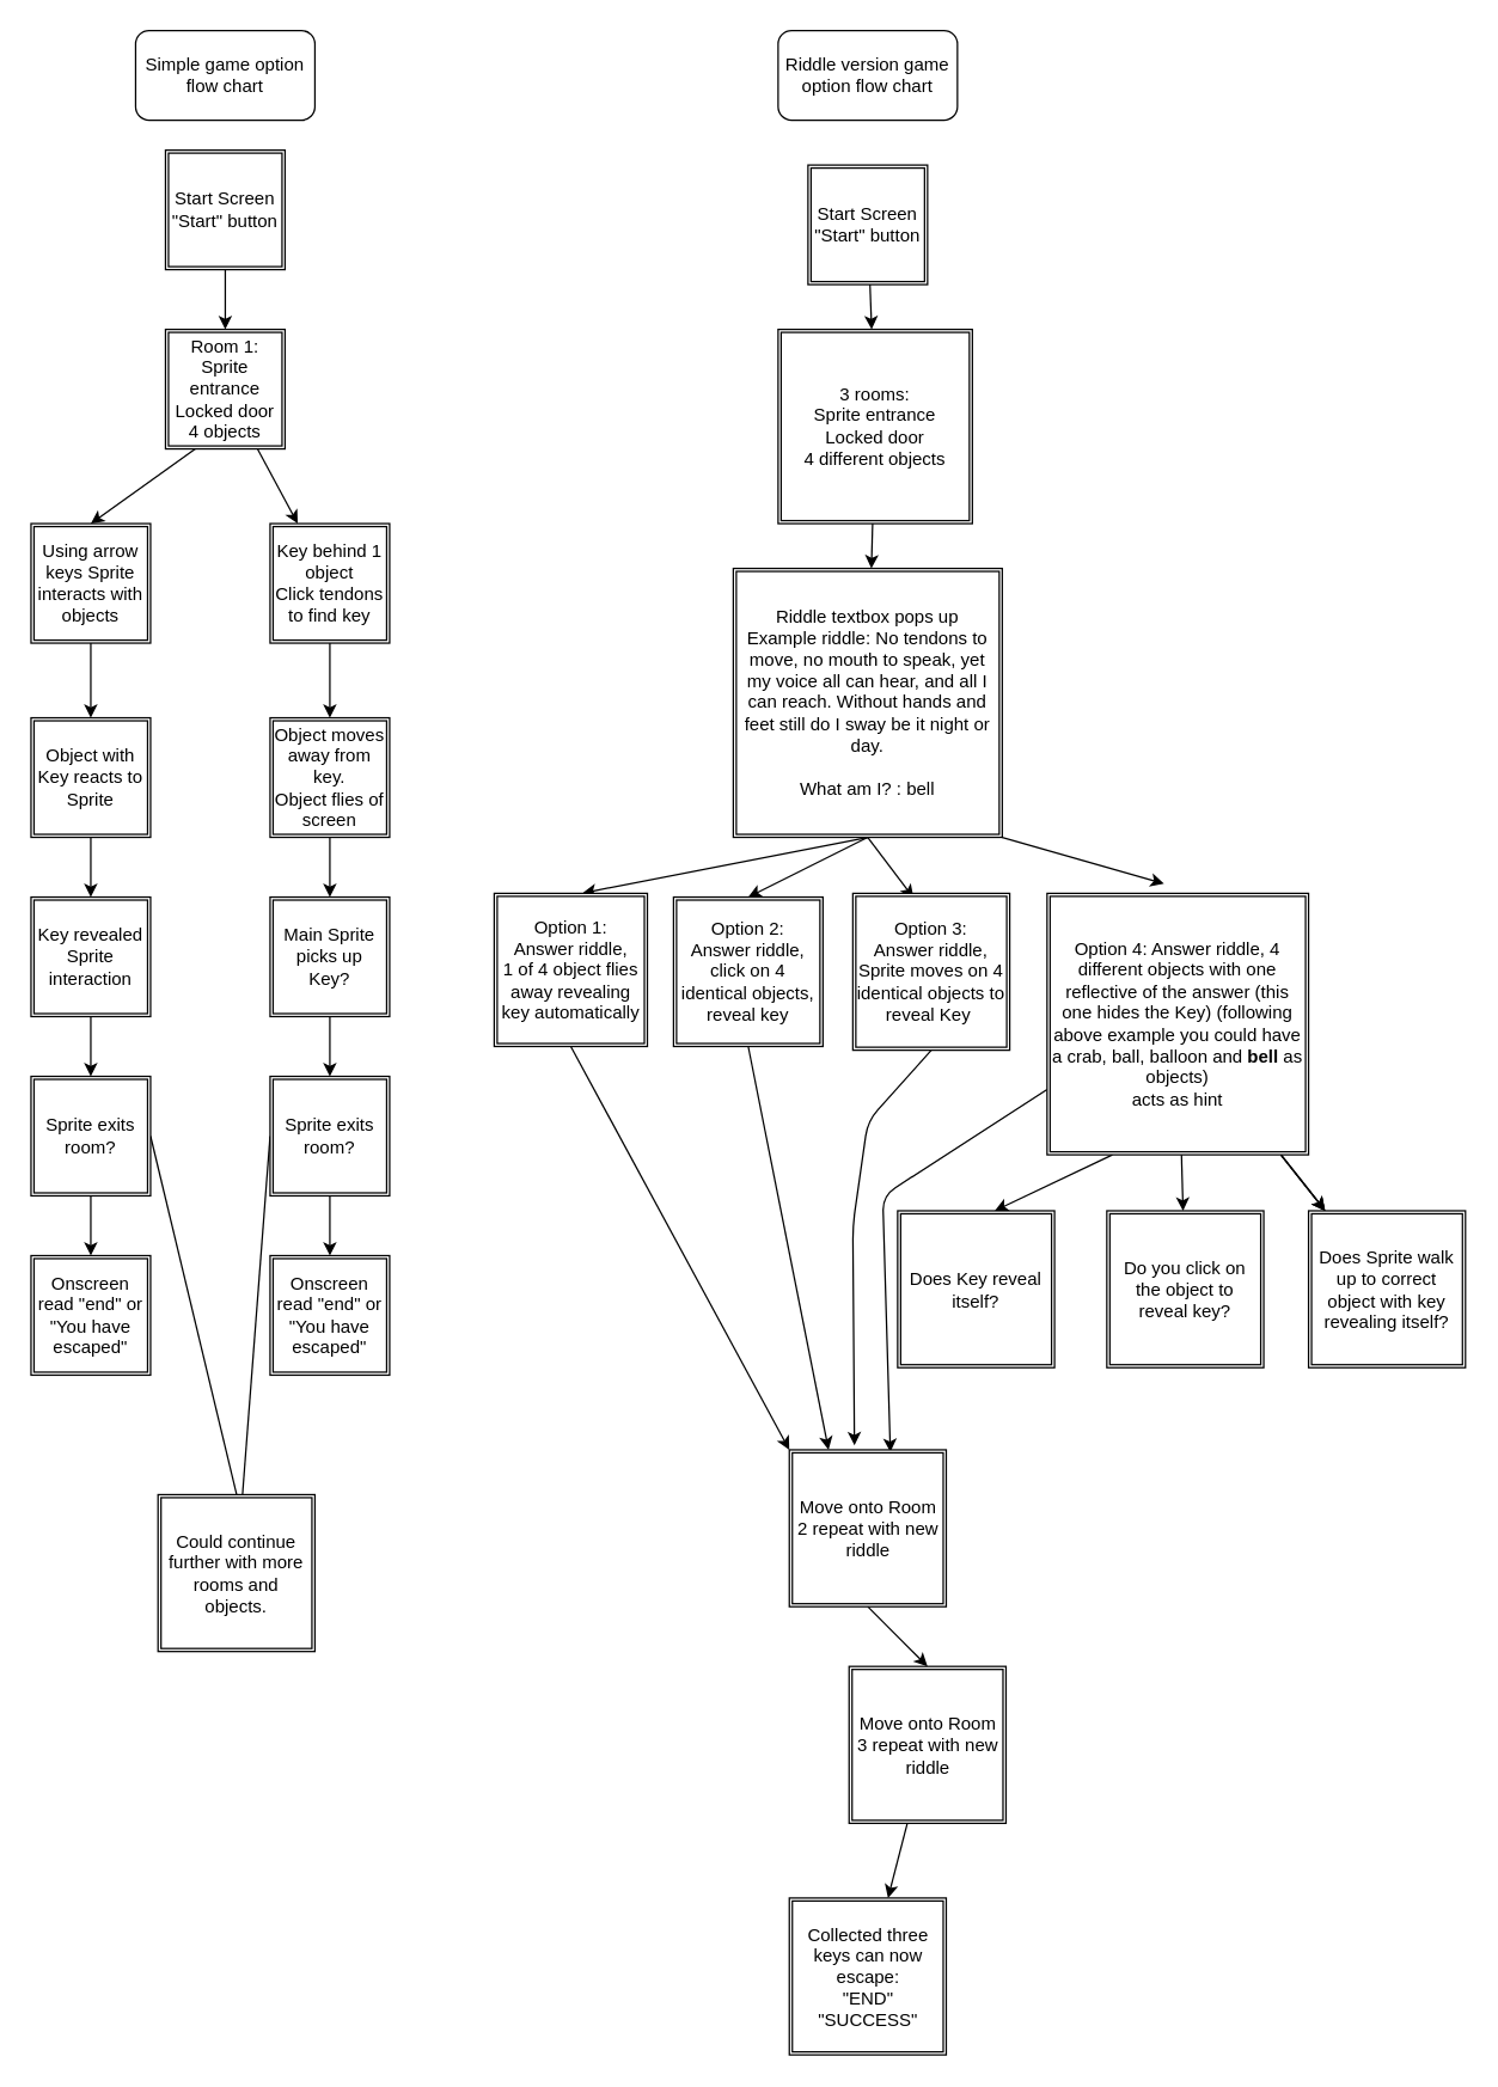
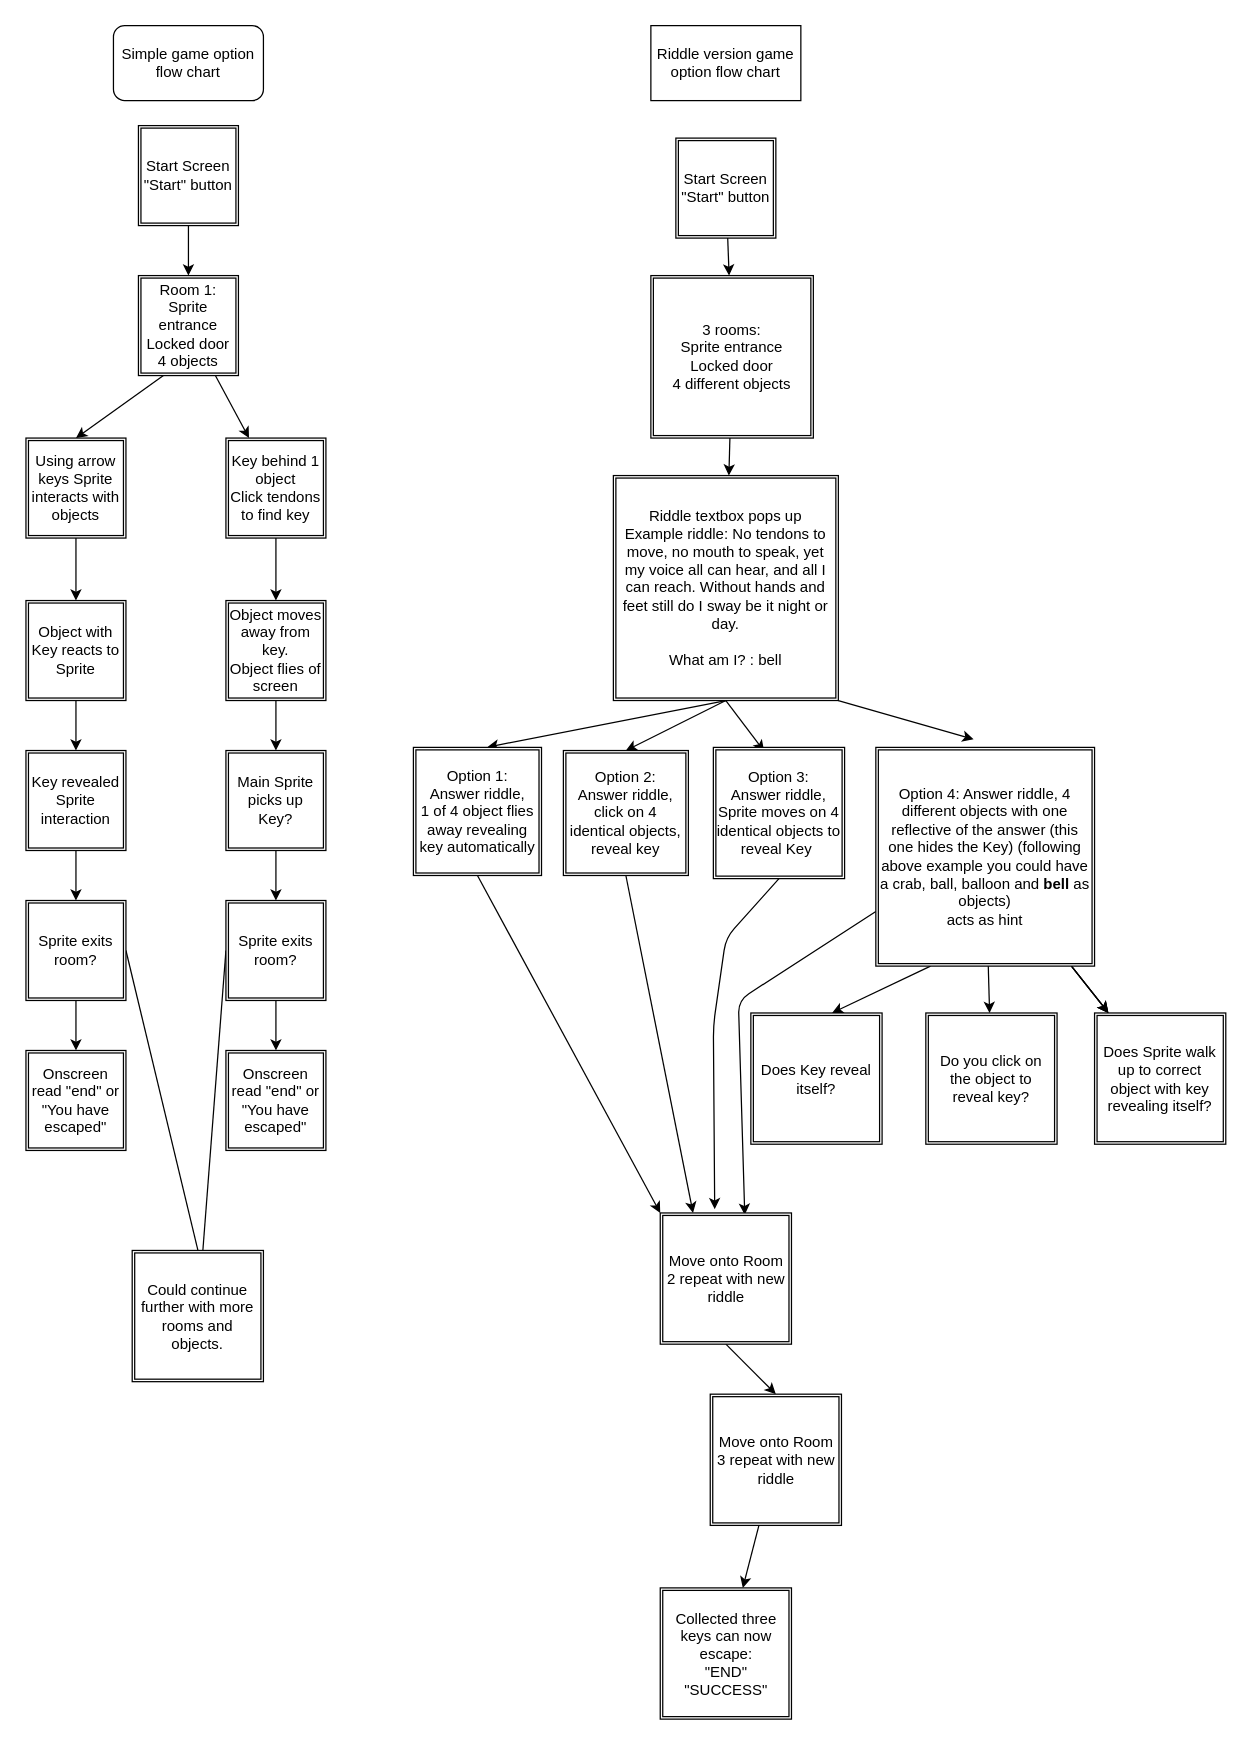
  <mxCell id="0" />
  <mxCell id="1" parent="0" />
  <mxCell id="2" value="" style="edgeStyle=none;html=1;" edge="1" parent="1" source="3" target="6"><mxGeometry relative="1" as="geometry" /></mxCell>
  <mxCell id="3" value="Start Screen&lt;br&gt;&quot;Start&quot; button" style="shape=ext;double=1;whiteSpace=wrap;html=1;aspect=fixed;" vertex="1" parent="1"><mxGeometry x="110" y="100" width="80" height="80" as="geometry" /></mxCell>
  <mxCell id="4" value="" style="edgeStyle=none;html=1;" edge="1" parent="1" source="6" target="8"><mxGeometry relative="1" as="geometry" /></mxCell>
  <mxCell id="5" style="edgeStyle=none;html=1;exitX=0.25;exitY=1;exitDx=0;exitDy=0;entryX=0.5;entryY=0;entryDx=0;entryDy=0;" edge="1" parent="1" source="6" target="18"><mxGeometry relative="1" as="geometry" /></mxCell>
  <mxCell id="6" value="Room 1:&lt;br&gt;Sprite entrance&lt;br&gt;Locked door&lt;br&gt;4 objects" style="shape=ext;double=1;whiteSpace=wrap;html=1;aspect=fixed;" vertex="1" parent="1"><mxGeometry x="110" y="220" width="80" height="80" as="geometry" /></mxCell>
  <mxCell id="7" value="" style="edgeStyle=none;html=1;" edge="1" parent="1" source="8" target="10"><mxGeometry relative="1" as="geometry" /></mxCell>
  <mxCell id="8" value="Key behind 1 object&lt;br&gt;Click tendons to find key" style="shape=ext;double=1;whiteSpace=wrap;html=1;aspect=fixed;" vertex="1" parent="1"><mxGeometry x="180" y="350" width="80" height="80" as="geometry" /></mxCell>
  <mxCell id="9" value="" style="edgeStyle=none;html=1;" edge="1" parent="1" source="10" target="12"><mxGeometry relative="1" as="geometry" /></mxCell>
  <mxCell id="10" value="Object moves away from key.&lt;br&gt;Object flies of screen" style="shape=ext;double=1;whiteSpace=wrap;html=1;aspect=fixed;" vertex="1" parent="1"><mxGeometry x="180" y="480" width="80" height="80" as="geometry" /></mxCell>
  <mxCell id="11" value="" style="edgeStyle=none;html=1;" edge="1" parent="1" source="12" target="15"><mxGeometry relative="1" as="geometry" /></mxCell>
  <mxCell id="12" value="Main Sprite picks up Key?" style="shape=ext;double=1;whiteSpace=wrap;html=1;aspect=fixed;" vertex="1" parent="1"><mxGeometry x="180" y="600" width="80" height="80" as="geometry" /></mxCell>
  <mxCell id="13" value="" style="edgeStyle=none;html=1;" edge="1" parent="1" source="15" target="16"><mxGeometry relative="1" as="geometry" /></mxCell>
  <mxCell id="14" style="edgeStyle=none;html=1;exitX=0;exitY=0.5;exitDx=0;exitDy=0;" edge="1" parent="1" source="15"><mxGeometry relative="1" as="geometry"><mxPoint x="160" y="1020" as="targetPoint" /></mxGeometry></mxCell>
  <mxCell id="15" value="Sprite exits room?" style="shape=ext;double=1;whiteSpace=wrap;html=1;aspect=fixed;" vertex="1" parent="1"><mxGeometry x="180" y="720" width="80" height="80" as="geometry" /></mxCell>
  <mxCell id="16" value="Onscreen read &quot;end&quot; or &quot;You have escaped&quot;" style="shape=ext;double=1;whiteSpace=wrap;html=1;aspect=fixed;" vertex="1" parent="1"><mxGeometry x="180" y="840" width="80" height="80" as="geometry" /></mxCell>
  <mxCell id="17" value="" style="edgeStyle=none;html=1;" edge="1" parent="1" source="18" target="20"><mxGeometry relative="1" as="geometry" /></mxCell>
  <mxCell id="18" value="Using arrow keys Sprite interacts with objects" style="shape=ext;double=1;whiteSpace=wrap;html=1;aspect=fixed;" vertex="1" parent="1"><mxGeometry x="20" y="350" width="80" height="80" as="geometry" /></mxCell>
  <mxCell id="19" value="" style="edgeStyle=none;html=1;" edge="1" parent="1" source="20" target="22"><mxGeometry relative="1" as="geometry" /></mxCell>
  <mxCell id="20" value="Object with Key reacts to Sprite" style="shape=ext;double=1;whiteSpace=wrap;html=1;aspect=fixed;" vertex="1" parent="1"><mxGeometry x="20" y="480" width="80" height="80" as="geometry" /></mxCell>
  <mxCell id="21" value="" style="edgeStyle=none;html=1;" edge="1" parent="1" source="22" target="25"><mxGeometry relative="1" as="geometry" /></mxCell>
  <mxCell id="22" value="Key revealed&lt;br&gt;Sprite interaction" style="shape=ext;double=1;whiteSpace=wrap;html=1;aspect=fixed;" vertex="1" parent="1"><mxGeometry x="20" y="600" width="80" height="80" as="geometry" /></mxCell>
  <mxCell id="23" value="" style="edgeStyle=none;html=1;" edge="1" parent="1" source="25" target="26"><mxGeometry relative="1" as="geometry" /></mxCell>
  <mxCell id="24" style="edgeStyle=none;html=1;exitX=1;exitY=0.5;exitDx=0;exitDy=0;" edge="1" parent="1" source="25"><mxGeometry relative="1" as="geometry"><mxPoint x="160" y="1010" as="targetPoint" /></mxGeometry></mxCell>
  <mxCell id="25" value="Sprite exits room?" style="shape=ext;double=1;whiteSpace=wrap;html=1;aspect=fixed;" vertex="1" parent="1"><mxGeometry x="20" y="720" width="80" height="80" as="geometry" /></mxCell>
  <mxCell id="26" value="Onscreen read &quot;end&quot; or &quot;You have escaped&quot;" style="shape=ext;double=1;whiteSpace=wrap;html=1;aspect=fixed;" vertex="1" parent="1"><mxGeometry x="20" y="840" width="80" height="80" as="geometry" /></mxCell>
  <mxCell id="27" value="Simple game option flow chart" style="rounded=1;whiteSpace=wrap;html=1;" vertex="1" parent="1"><mxGeometry x="90" y="20" width="120" height="60" as="geometry" /></mxCell>
- <mxCell id="28" value="Riddle version game option flow chart" style="rounded=1;whiteSpace=wrap;html=1;" vertex="1" parent="1"><mxGeometry x="520" y="20" width="120" height="60" as="geometry" /></mxCell>
+ <mxCell id="28" value="Riddle version game option flow chart" style="whiteSpace=wrap;html=1;rounded=0;" vertex="1" parent="1"><mxGeometry x="520" y="20" width="120" height="60" as="geometry" /></mxCell>
  <mxCell id="29" value="" style="edgeStyle=none;html=1;" edge="1" parent="1" source="30" target="32"><mxGeometry relative="1" as="geometry" /></mxCell>
  <mxCell id="30" value="Start Screen&lt;br&gt;&quot;Start&quot; button" style="shape=ext;double=1;whiteSpace=wrap;html=1;aspect=fixed;" vertex="1" parent="1"><mxGeometry x="540" y="110" width="80" height="80" as="geometry" /></mxCell>
  <mxCell id="31" value="" style="edgeStyle=none;html=1;" edge="1" parent="1" source="32" target="37"><mxGeometry relative="1" as="geometry" /></mxCell>
  <mxCell id="32" value="3 rooms:&lt;br&gt;Sprite entrance&lt;br&gt;Locked door&lt;br&gt;4 different objects" style="shape=ext;double=1;whiteSpace=wrap;html=1;aspect=fixed;" vertex="1" parent="1"><mxGeometry x="520" y="220" width="130" height="130" as="geometry" /></mxCell>
  <mxCell id="33" style="edgeStyle=none;html=1;exitX=0.5;exitY=1;exitDx=0;exitDy=0;entryX=0.578;entryY=-0.002;entryDx=0;entryDy=0;entryPerimeter=0;" edge="1" parent="1" source="37" target="52"><mxGeometry relative="1" as="geometry" /></mxCell>
  <mxCell id="34" style="edgeStyle=none;html=1;exitX=0.5;exitY=1;exitDx=0;exitDy=0;entryX=0.5;entryY=0;entryDx=0;entryDy=0;" edge="1" parent="1" source="37" target="39"><mxGeometry relative="1" as="geometry" /></mxCell>
  <mxCell id="35" style="edgeStyle=none;html=1;exitX=0.5;exitY=1;exitDx=0;exitDy=0;entryX=0.387;entryY=0.03;entryDx=0;entryDy=0;entryPerimeter=0;" edge="1" parent="1" source="37" target="41"><mxGeometry relative="1" as="geometry" /></mxCell>
  <mxCell id="36" style="edgeStyle=none;html=1;exitX=1;exitY=1;exitDx=0;exitDy=0;entryX=0.447;entryY=-0.037;entryDx=0;entryDy=0;entryPerimeter=0;" edge="1" parent="1" source="37" target="48"><mxGeometry relative="1" as="geometry" /></mxCell>
  <mxCell id="37" value="Riddle textbox pops up&lt;br&gt;Example riddle: No tendons to move, no mouth to speak, yet my voice all can hear, and all I can reach. Without hands and feet still do I sway be it night or day.&lt;br&gt;&lt;br&gt;What am I? : bell" style="shape=ext;double=1;whiteSpace=wrap;html=1;aspect=fixed;" vertex="1" parent="1"><mxGeometry x="490" y="380" width="180" height="180" as="geometry" /></mxCell>
  <mxCell id="38" style="edgeStyle=none;html=1;exitX=0.5;exitY=1;exitDx=0;exitDy=0;entryX=0.25;entryY=0;entryDx=0;entryDy=0;" edge="1" parent="1" source="39" target="55"><mxGeometry relative="1" as="geometry" /></mxCell>
  <mxCell id="39" value="Option 2:&lt;br&gt;Answer riddle, click on 4 identical objects,&lt;br&gt;reveal key" style="shape=ext;double=1;whiteSpace=wrap;html=1;aspect=fixed;" vertex="1" parent="1"><mxGeometry x="450" y="600" width="100" height="100" as="geometry" /></mxCell>
  <mxCell id="40" style="edgeStyle=none;html=1;exitX=0.5;exitY=1;exitDx=0;exitDy=0;entryX=0.415;entryY=-0.029;entryDx=0;entryDy=0;entryPerimeter=0;" edge="1" parent="1" source="41" target="55"><mxGeometry relative="1" as="geometry"><Array as="points"><mxPoint x="580" y="750" /><mxPoint x="570" y="820" /></Array></mxGeometry></mxCell>
  <mxCell id="41" value="Option 3:&lt;br&gt;Answer riddle,&lt;br&gt;Sprite moves on 4 identical objects to reveal Key&amp;nbsp;" style="shape=ext;double=1;whiteSpace=wrap;html=1;aspect=fixed;" vertex="1" parent="1"><mxGeometry x="570" y="597.5" width="105" height="105" as="geometry" /></mxCell>
  <mxCell id="42" value="" style="edgeStyle=none;html=1;" edge="1" parent="1" source="48" target="50"><mxGeometry relative="1" as="geometry" /></mxCell>
  <mxCell id="43" value="" style="edgeStyle=none;html=1;" edge="1" parent="1" source="48" target="50"><mxGeometry relative="1" as="geometry" /></mxCell>
  <mxCell id="44" value="" style="edgeStyle=none;html=1;" edge="1" parent="1" source="48" target="50"><mxGeometry relative="1" as="geometry" /></mxCell>
  <mxCell id="45" style="edgeStyle=none;html=1;exitX=0.25;exitY=1;exitDx=0;exitDy=0;entryX=0.619;entryY=0;entryDx=0;entryDy=0;entryPerimeter=0;" edge="1" parent="1" source="48" target="49"><mxGeometry relative="1" as="geometry" /></mxCell>
  <mxCell id="46" value="" style="edgeStyle=none;html=1;" edge="1" parent="1" source="48" target="53"><mxGeometry relative="1" as="geometry" /></mxCell>
  <mxCell id="47" style="edgeStyle=none;html=1;exitX=0;exitY=0.75;exitDx=0;exitDy=0;entryX=0.644;entryY=0.014;entryDx=0;entryDy=0;entryPerimeter=0;" edge="1" parent="1" source="48" target="55"><mxGeometry relative="1" as="geometry"><mxPoint x="590" y="960" as="targetPoint" /><Array as="points"><mxPoint x="590" y="800" /></Array></mxGeometry></mxCell>
  <mxCell id="48" value="Option 4: Answer riddle, 4 different objects with one reflective of the answer (this one hides the Key) (following above example you could have a crab, ball, balloon and &lt;b&gt;bell&lt;/b&gt; as objects)&lt;br&gt;acts as hint" style="shape=ext;double=1;whiteSpace=wrap;html=1;aspect=fixed;" vertex="1" parent="1"><mxGeometry x="700" y="597.5" width="175" height="175" as="geometry" /></mxCell>
  <mxCell id="49" value="Does Key reveal itself?" style="shape=ext;double=1;whiteSpace=wrap;html=1;aspect=fixed;" vertex="1" parent="1"><mxGeometry x="600" y="810" width="105" height="105" as="geometry" /></mxCell>
  <mxCell id="50" value="Does Sprite walk up to correct object with key revealing itself?" style="shape=ext;double=1;whiteSpace=wrap;html=1;aspect=fixed;" vertex="1" parent="1"><mxGeometry x="875" y="810" width="105" height="105" as="geometry" /></mxCell>
  <mxCell id="51" style="edgeStyle=none;html=1;exitX=0.5;exitY=1;exitDx=0;exitDy=0;entryX=0;entryY=0;entryDx=0;entryDy=0;" edge="1" parent="1" source="52" target="55"><mxGeometry relative="1" as="geometry" /></mxCell>
  <mxCell id="52" value="Option 1:&lt;br&gt;Answer riddle,&lt;br&gt;1 of 4 object flies away revealing key automatically" style="shape=ext;double=1;whiteSpace=wrap;html=1;aspect=fixed;" vertex="1" parent="1"><mxGeometry x="330" y="597.5" width="102.5" height="102.5" as="geometry" /></mxCell>
  <mxCell id="53" value="Do you click on the object to reveal key?" style="shape=ext;double=1;whiteSpace=wrap;html=1;aspect=fixed;" vertex="1" parent="1"><mxGeometry x="740" y="810" width="105" height="105" as="geometry" /></mxCell>
  <mxCell id="54" style="edgeStyle=none;html=1;exitX=0.5;exitY=1;exitDx=0;exitDy=0;entryX=0.5;entryY=0;entryDx=0;entryDy=0;" edge="1" parent="1" source="55" target="57"><mxGeometry relative="1" as="geometry" /></mxCell>
  <mxCell id="55" value="Move onto Room 2 repeat with new riddle" style="shape=ext;double=1;whiteSpace=wrap;html=1;aspect=fixed;" vertex="1" parent="1"><mxGeometry x="527.5" y="970" width="105" height="105" as="geometry" /></mxCell>
  <mxCell id="56" value="" style="edgeStyle=none;html=1;" edge="1" parent="1" source="57" target="58"><mxGeometry relative="1" as="geometry" /></mxCell>
  <mxCell id="57" value="Move onto Room 3 repeat with new riddle" style="shape=ext;double=1;whiteSpace=wrap;html=1;aspect=fixed;" vertex="1" parent="1"><mxGeometry x="567.5" y="1115" width="105" height="105" as="geometry" /></mxCell>
  <mxCell id="58" value="Collected three keys can now escape:&lt;br&gt;&quot;END&quot;&lt;br&gt;&quot;SUCCESS&quot;" style="shape=ext;double=1;whiteSpace=wrap;html=1;aspect=fixed;" vertex="1" parent="1"><mxGeometry x="527.5" y="1270" width="105" height="105" as="geometry" /></mxCell>
  <mxCell id="59" value="Could continue further with more rooms and objects." style="shape=ext;double=1;whiteSpace=wrap;html=1;aspect=fixed;" vertex="1" parent="1"><mxGeometry x="105" y="1000" width="105" height="105" as="geometry" /></mxCell>
